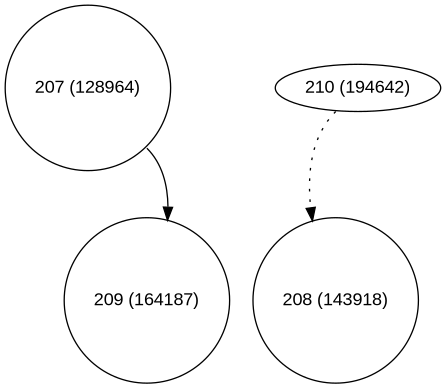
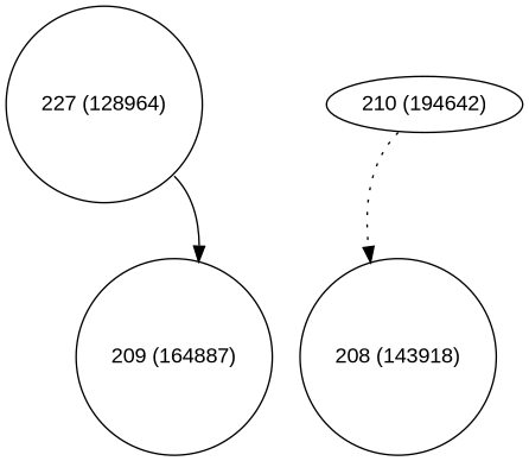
  digraph {
    node [fontname=Arial shape=circle]
-   n1 [label="207 (128964)" width=0.5]
-   n2 [label="209 (164187)" width=0.5]
+   n1 [label="227 (128964)" width=0.5]
+   n2 [label="209 (164887)" width=0.5]
    n3 [label="210 (194642)" shape=ellipse width=0.5]
    n4 [label="208 (143918)" width=0.5]
    n1 -> n2 [style=solid tailport=se]
    n3 -> n4 [style=dotted tailport=sw]
  }
